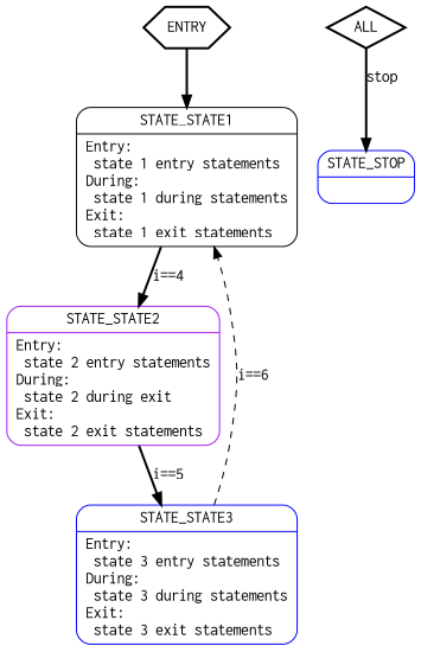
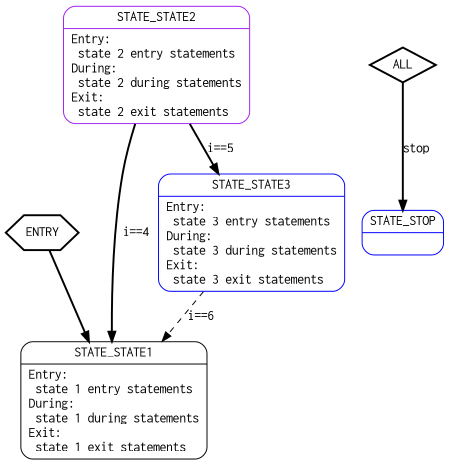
  digraph {
    node [color=black fontname=courier shape=Mrecord]
    edge [style=bold fontname=courier]
    n1 [label=ENTRY shape=hexagon style=bold]
    n2 [label="{STATE_STATE1|Entry:\l  state 1 entry statements\lDuring:\l  state 1 during statements\lExit:\l  state 1 exit statements\l}"]
-   n3 [color=purple label="{STATE_STATE2|Entry:\l  state 2 entry statements\lDuring:\l  state 2 during exit\lExit:\l  state 2 exit statements\l}"]
+   n3 [color=purple label="{STATE_STATE2|Entry:\l  state 2 entry statements\lDuring:\l  state 2 during statements\lExit:\l  state 2 exit statements\l}"]
    n4 [color=blue label="{STATE_STATE3|Entry:\l  state 3 entry statements\lDuring:\l  state 3 during statements\lExit:\l  state 3 exit statements\l}"]
    n5 [color=blue label="{STATE_STOP|}"]
    n6 [label=ALL shape=diamond style=bold]
    n1 -> n2 [fontname=""]
-   n2 -> n3 [label="i==4"]
+   n3 -> n2 [label="i==4"]
    n3 -> n4 [label="i==5"]
    n4 -> n2 [label="i==6" style=dashed]
    n6 -> n5 [label=stop]
  }
